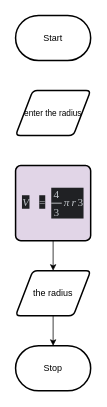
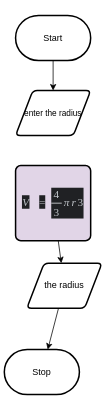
  <mxCell id="0" />
  <mxCell id="1" parent="0" />
+ <mxCell id="2" style="edgeStyle=none;html=1;" parent="1" source="3" target="4" edge="1"><mxGeometry relative="1" as="geometry" /></mxCell>
  <mxCell id="3" value="Start" style="strokeWidth=2;html=1;shape=mxgraph.flowchart.terminator;whiteSpace=wrap;" parent="1" vertex="1"><mxGeometry x="20" y="20" width="100" height="60" as="geometry" /></mxCell>
  <mxCell id="4" value="&lt;font style=&quot;font-size: 11px&quot;&gt;enter the radius&lt;/font&gt;" style="shape=parallelogram;html=1;strokeWidth=2;perimeter=parallelogramPerimeter;whiteSpace=wrap;rounded=1;arcSize=12;size=0.23;" parent="1" vertex="1"><mxGeometry x="20" y="120" width="100" height="60" as="geometry" /></mxCell>
  <mxCell id="5" style="edgeStyle=none;html=1;" parent="1" source="6" target="8" edge="1"><mxGeometry relative="1" as="geometry" /></mxCell>
  <mxCell id="6" value="&lt;div class=&quot;lr-fy-ecl lr-fy-eq-elem&quot; style=&quot;font-size: 15px ; display: inline-block ; position: relative ; transition: all 0.05s ease-in-out 0s ; font-style: italic ; color: rgb(189 , 193 , 198) ; font-family: &amp;#34;stixgeneral&amp;#34; , &amp;#34;georgia&amp;#34; ; background-color: rgb(32 , 33 , 36) ; margin-right: 10px ; margin-top: 0px ; margin-bottom: 0px&quot;&gt;V&lt;/div&gt;&lt;div class=&quot;lr-fy-eq-elem lr-fy-eq-add&quot; style=&quot;font-size: 15px ; display: inline-block ; position: relative ; transition: all 0.05s ease-in-out 0s ; color: rgb(189 , 193 , 198) ; font-family: &amp;#34;stixgeneral&amp;#34; , &amp;#34;georgia&amp;#34; ; background-color: rgb(32 , 33 , 36) ; margin-left: 0.2em ; margin-right: 0.2em&quot;&gt;=&lt;/div&gt;&lt;div class=&quot;lr-fy-eq-elem eiuJYe&quot; style=&quot;font-size: 15px ; display: inline-block ; position: relative ; transition: all 0.05s ease-in-out 0s ; color: rgb(189 , 193 , 198) ; font-family: &amp;#34;stixgeneral&amp;#34; , &amp;#34;georgia&amp;#34; ; background-color: rgb(32 , 33 , 36) ; margin-left: 5px ; vertical-align: middle ; margin-top: 0px ; margin-bottom: 0px&quot;&gt;&lt;div class=&quot;lr-fy-eq-elem&quot; style=&quot;display: inline-block ; position: relative ; transition: all 0.05s ease-in-out 0s&quot;&gt;&lt;div class=&quot;lr-fy-eq-elem&quot; style=&quot;display: inline-block ; position: relative ; transition: all 0.05s ease-in-out 0s ; vertical-align: middle&quot;&gt;&lt;div class=&quot;lr-fy-ecv lr-fy-eq-elem&quot; style=&quot;display: inline-block ; position: relative ; transition: all 0.05s ease-in-out 0s ; font-family: &amp;#34;stixgeneral&amp;#34; , &amp;#34;times&amp;#34; , &amp;#34;times new roman&amp;#34; , serif&quot;&gt;4&lt;/div&gt;&lt;div class=&quot;lr-fy-eq-add&quot; style=&quot;width: 13.494px ; height: 1px ; background-color: rgb(232 , 234 , 237) ; margin-top: 2px ; margin-bottom: 2px&quot;&gt;&lt;/div&gt;&lt;div class=&quot;lr-fy-ecv lr-fy-eq-elem&quot; style=&quot;display: inline-block ; position: relative ; transition: all 0.05s ease-in-out 0s ; font-family: &amp;#34;stixgeneral&amp;#34; , &amp;#34;times&amp;#34; , &amp;#34;times new roman&amp;#34; , serif&quot;&gt;3&lt;/div&gt;&lt;/div&gt;&lt;div class=&quot;lr-fy-eq-elem lr-fy-eq-add&quot; style=&quot;display: inline-block ; position: relative ; transition: all 0.05s ease-in-out 0s ; margin-left: 0.2em&quot;&gt;&lt;/div&gt;&lt;div class=&quot;lr-fy-ecl lr-fy-eq-elem&quot; style=&quot;display: inline-block ; position: relative ; transition: all 0.05s ease-in-out 0s ; font-style: italic&quot;&gt;π&lt;/div&gt;&lt;/div&gt;&lt;div class=&quot;lr-fy-eq-elem lr-fy-eq-add&quot; style=&quot;display: inline-block ; position: relative ; transition: all 0.05s ease-in-out 0s ; margin-left: 0.2em&quot;&gt;&lt;/div&gt;&lt;div class=&quot;lr-fy-eq-elem&quot; style=&quot;display: inline-block ; position: relative ; transition: all 0.05s ease-in-out 0s&quot;&gt;&lt;div class=&quot;lr-fy-el lr-fy-eq-elem&quot; style=&quot;display: inline-block ; position: relative ; transition: all 0.05s ease-in-out 0s ; margin: -4px ; padding: 4px ; font-style: italic ; cursor: pointer&quot;&gt;r&lt;/div&gt;&lt;div class=&quot;lr-fy-ecv lr-fy-eq-elem&quot; style=&quot;display: inline-block ; position: relative ; transition: all 0.05s ease-in-out 0s ; font-family: &amp;#34;stixgeneral&amp;#34; , &amp;#34;times&amp;#34; , &amp;#34;times new roman&amp;#34; , serif ; margin-left: 0.15em ; vertical-align: top&quot;&gt;3&lt;/div&gt;&lt;/div&gt;&lt;/div&gt;" style="rounded=1;whiteSpace=wrap;html=1;absoluteArcSize=1;arcSize=14;strokeWidth=2;fillColor=#e1d5e7;" parent="1" vertex="1"><mxGeometry x="20" y="220" width="100" height="100" as="geometry" /></mxCell>
  <mxCell id="7" style="edgeStyle=none;html=1;" parent="1" source="8" target="9" edge="1"><mxGeometry relative="1" as="geometry" /></mxCell>
- <mxCell id="8" value="the radius" style="shape=parallelogram;html=1;strokeWidth=2;perimeter=parallelogramPerimeter;whiteSpace=wrap;rounded=1;arcSize=12;size=0.23;" parent="1" vertex="1"><mxGeometry x="20" y="360" width="100" height="60" as="geometry" /></mxCell>
- <mxCell id="9" value="Stop" style="strokeWidth=2;html=1;shape=mxgraph.flowchart.terminator;whiteSpace=wrap;" parent="1" vertex="1"><mxGeometry x="20" y="460" width="100" height="60" as="geometry" /></mxCell>
+ <mxCell id="8" value="the radius" style="shape=parallelogram;html=1;strokeWidth=2;perimeter=parallelogramPerimeter;whiteSpace=wrap;rounded=1;arcSize=12;size=0.23;" parent="1" vertex="1"><mxGeometry x="35" y="350" width="100" height="60" as="geometry" /></mxCell>
+ <mxCell id="9" value="Stop" style="strokeWidth=2;html=1;shape=mxgraph.flowchart.terminator;whiteSpace=wrap;" parent="1" vertex="1"><mxGeometry x="5" y="465" width="100" height="60" as="geometry" /></mxCell>
